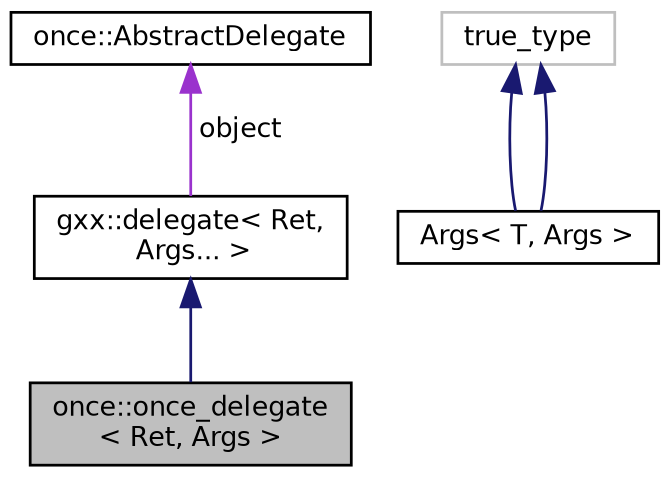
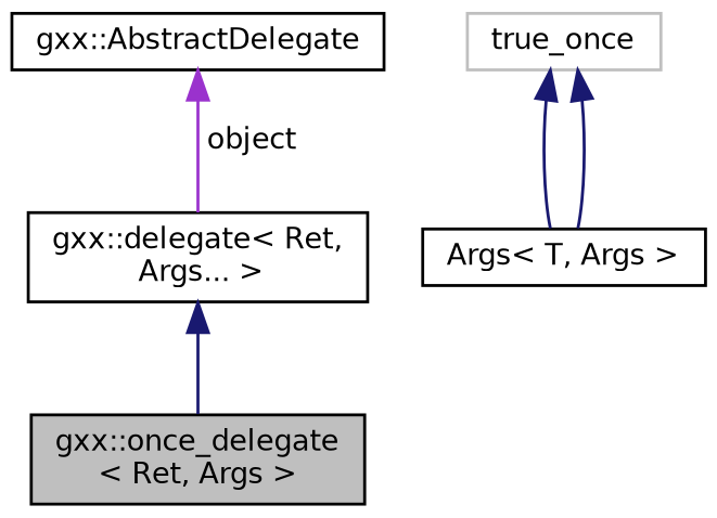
  digraph {
    node [color=black fillcolor=white fontname=Helvetica fontsize=10 shape=record style=filled]
    edge [color=midnightblue dir=back fontname=Helvetica fontsize=10 labelfontname=Helvetica labelfontsize=10 style=solid]
-   n1 [fillcolor=grey75 fontcolor=black height=0.2 label="once::once_delegate\l\< Ret, Args \>" width=0.4]
+   n1 [fillcolor=grey75 fontcolor=black height=0.2 label="gxx::once_delegate\l\< Ret, Args \>" width=0.4]
    n2 [height=0.2 label="gxx::delegate\< Ret,\l Args... \>" width=0.4]
    n3 [height=0.2 label="Args\< T, Args \>" width=0.4]
-   n4 [color=grey75 height=0.2 label=true_type width=0.4]
-   n5 [height=0.2 label="once::AbstractDelegate" width=0.4]
+   n4 [color=grey75 height=0.2 label=true_once width=0.4]
+   n5 [height=0.2 label="gxx::AbstractDelegate" width=0.4]
    n2 -> n1
    n4 -> n3
    n4 -> n3
    n5 -> n2 [color=darkorchid3 label=" object"]
  }
